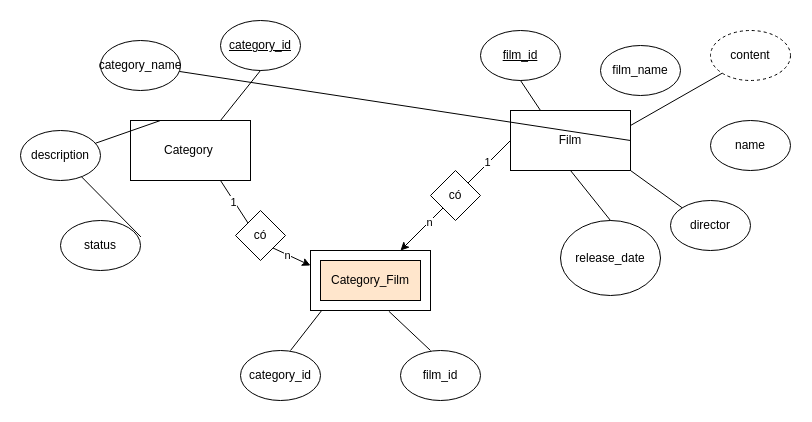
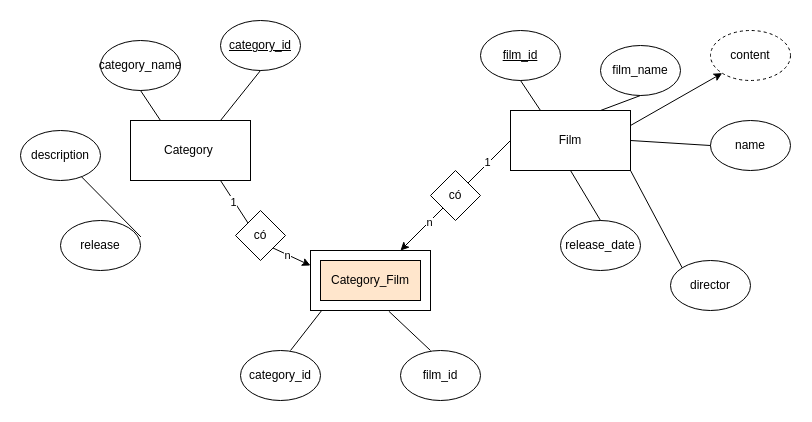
  <mxCell id="0" />
  <mxCell id="1" parent="0" />
  <mxCell id="2" value="Category&amp;nbsp;" style="rounded=0;whiteSpace=wrap;html=1;" vertex="1" parent="1"><mxGeometry x="130" y="120" width="120" height="60" as="geometry" /></mxCell>
  <mxCell id="3" value="Film" style="rounded=0;whiteSpace=wrap;html=1;" vertex="1" parent="1"><mxGeometry x="510" y="110" width="120" height="60" as="geometry" /></mxCell>
  <mxCell id="4" value="" style="rounded=0;whiteSpace=wrap;html=1;" vertex="1" parent="1"><mxGeometry x="310" y="250" width="120" height="60" as="geometry" /></mxCell>
  <mxCell id="5" value="Category_Film" style="rounded=0;whiteSpace=wrap;html=1;fillColor=#ffe6cc;" vertex="1" parent="1"><mxGeometry x="320" y="260" width="100" height="40" as="geometry" /></mxCell>
  <mxCell id="6" value="&lt;u&gt;category_id&lt;/u&gt;" style="ellipse;whiteSpace=wrap;html=1;" vertex="1" parent="1"><mxGeometry x="220" y="20" width="80" height="50" as="geometry" /></mxCell>
- <mxCell id="7" value="status" style="ellipse;whiteSpace=wrap;html=1;" vertex="1" parent="1"><mxGeometry x="60" y="220" width="80" height="50" as="geometry" /></mxCell>
+ <mxCell id="7" value="release" style="ellipse;whiteSpace=wrap;html=1;" vertex="1" parent="1"><mxGeometry x="60" y="220" width="80" height="50" as="geometry" /></mxCell>
  <mxCell id="8" value="description" style="ellipse;whiteSpace=wrap;html=1;" vertex="1" parent="1"><mxGeometry x="20" y="130" width="80" height="50" as="geometry" /></mxCell>
  <mxCell id="9" value="category_name" style="ellipse;whiteSpace=wrap;html=1;" vertex="1" parent="1"><mxGeometry x="100" y="40" width="80" height="50" as="geometry" /></mxCell>
  <mxCell id="10" value="name" style="ellipse;whiteSpace=wrap;html=1;" vertex="1" parent="1"><mxGeometry x="710" y="120" width="80" height="50" as="geometry" /></mxCell>
  <mxCell id="11" value="content" style="ellipse;whiteSpace=wrap;html=1;dashed=1;" vertex="1" parent="1"><mxGeometry x="710" y="30" width="80" height="50" as="geometry" /></mxCell>
  <mxCell id="12" value="film_name" style="ellipse;whiteSpace=wrap;html=1;" vertex="1" parent="1"><mxGeometry x="600" y="45" width="80" height="50" as="geometry" /></mxCell>
  <mxCell id="13" value="&lt;u&gt;film_id&lt;/u&gt;" style="ellipse;whiteSpace=wrap;html=1;" vertex="1" parent="1"><mxGeometry x="480" y="30" width="80" height="50" as="geometry" /></mxCell>
- <mxCell id="14" value="release_date" style="ellipse;whiteSpace=wrap;html=1;" vertex="1" parent="1"><mxGeometry x="560" y="220" width="100" height="75" as="geometry" /></mxCell>
- <mxCell id="15" value="director" style="ellipse;whiteSpace=wrap;html=1;" vertex="1" parent="1"><mxGeometry x="670" y="200" width="80" height="50" as="geometry" /></mxCell>
+ <mxCell id="14" value="release_date" style="ellipse;whiteSpace=wrap;html=1;" vertex="1" parent="1"><mxGeometry x="560" y="220" width="80" height="50" as="geometry" /></mxCell>
+ <mxCell id="15" value="director" style="ellipse;whiteSpace=wrap;html=1;" vertex="1" parent="1"><mxGeometry x="670" y="260" width="80" height="50" as="geometry" /></mxCell>
  <mxCell id="16" value="category_id" style="ellipse;whiteSpace=wrap;html=1;" vertex="1" parent="1"><mxGeometry x="240" y="350" width="80" height="50" as="geometry" /></mxCell>
  <mxCell id="17" value="film_id" style="ellipse;whiteSpace=wrap;html=1;" vertex="1" parent="1"><mxGeometry x="400" y="350" width="80" height="50" as="geometry" /></mxCell>
  <mxCell id="18" value="" style="endArrow=none;html=1;rounded=0;entryX=0.5;entryY=1;entryDx=0;entryDy=0;exitX=0.75;exitY=0;exitDx=0;exitDy=0;" edge="1" parent="1" source="2" target="6"><mxGeometry width="50" height="50" relative="1" as="geometry"><mxPoint x="360" y="260" as="sourcePoint" /><mxPoint x="410" y="210" as="targetPoint" /></mxGeometry></mxCell>
- <mxCell id="19" value="" style="endArrow=none;html=1;rounded=0;exitX=0.25;exitY=0;exitDx=0;exitDy=0;" edge="1" parent="1" source="2" target="8"><mxGeometry width="50" height="50" relative="1" as="geometry"><mxPoint x="360" y="260" as="sourcePoint" /><mxPoint x="410" y="210" as="targetPoint" /></mxGeometry></mxCell>
+ <mxCell id="19" value="" style="endArrow=none;html=1;rounded=0;entryX=0.5;entryY=1;entryDx=0;entryDy=0;exitX=0.25;exitY=0;exitDx=0;exitDy=0;" edge="1" parent="1" source="2" target="9"><mxGeometry width="50" height="50" relative="1" as="geometry"><mxPoint x="360" y="260" as="sourcePoint" /><mxPoint x="410" y="210" as="targetPoint" /></mxGeometry></mxCell>
  <mxCell id="20" value="" style="endArrow=none;html=1;rounded=0;exitX=1.005;exitY=0.328;exitDx=0;exitDy=0;exitPerimeter=0;" edge="1" parent="1" source="7" target="8"><mxGeometry width="50" height="50" relative="1" as="geometry"><mxPoint x="360" y="260" as="sourcePoint" /><mxPoint x="410" y="210" as="targetPoint" /></mxGeometry></mxCell>
  <mxCell id="21" value="" style="endArrow=none;html=1;rounded=0;entryX=0.5;entryY=1;entryDx=0;entryDy=0;exitX=0.25;exitY=0;exitDx=0;exitDy=0;" edge="1" parent="1" source="3" target="13"><mxGeometry width="50" height="50" relative="1" as="geometry"><mxPoint x="360" y="260" as="sourcePoint" /><mxPoint x="410" y="210" as="targetPoint" /></mxGeometry></mxCell>
- <mxCell id="23" value="" style="endArrow=none;html=1;rounded=0;entryX=0;entryY=1;entryDx=0;entryDy=0;exitX=1;exitY=0.25;exitDx=0;exitDy=0;" edge="1" parent="1" source="3" target="11"><mxGeometry width="50" height="50" relative="1" as="geometry"><mxPoint x="360" y="260" as="sourcePoint" /><mxPoint x="410" y="210" as="targetPoint" /></mxGeometry></mxCell>
- <mxCell id="24" value="" style="endArrow=none;html=1;rounded=0;exitX=1;exitY=0.5;exitDx=0;exitDy=0;" edge="1" parent="1" source="3" target="9"><mxGeometry width="50" height="50" relative="1" as="geometry"><mxPoint x="360" y="260" as="sourcePoint" /><mxPoint x="410" y="210" as="targetPoint" /></mxGeometry></mxCell>
+ <mxCell id="22" value="" style="endArrow=none;html=1;rounded=0;entryX=0.5;entryY=1;entryDx=0;entryDy=0;exitX=0.75;exitY=0;exitDx=0;exitDy=0;" edge="1" parent="1" source="3" target="12"><mxGeometry width="50" height="50" relative="1" as="geometry"><mxPoint x="360" y="260" as="sourcePoint" /><mxPoint x="410" y="210" as="targetPoint" /></mxGeometry></mxCell>
+ <mxCell id="23" value="" style="endArrow=classic;html=1;rounded=0;entryX=0;entryY=1;entryDx=0;entryDy=0;exitX=1;exitY=0.25;exitDx=0;exitDy=0;" edge="1" parent="1" source="3" target="11"><mxGeometry width="50" height="50" relative="1" as="geometry"><mxPoint x="360" y="260" as="sourcePoint" /><mxPoint x="410" y="210" as="targetPoint" /></mxGeometry></mxCell>
+ <mxCell id="24" value="" style="endArrow=none;html=1;rounded=0;entryX=0;entryY=0.5;entryDx=0;entryDy=0;exitX=1;exitY=0.5;exitDx=0;exitDy=0;" edge="1" parent="1" source="3" target="10"><mxGeometry width="50" height="50" relative="1" as="geometry"><mxPoint x="360" y="260" as="sourcePoint" /><mxPoint x="410" y="210" as="targetPoint" /></mxGeometry></mxCell>
  <mxCell id="25" value="" style="endArrow=none;html=1;rounded=0;entryX=0;entryY=0;entryDx=0;entryDy=0;exitX=1;exitY=1;exitDx=0;exitDy=0;" edge="1" parent="1" source="3" target="15"><mxGeometry width="50" height="50" relative="1" as="geometry"><mxPoint x="360" y="260" as="sourcePoint" /><mxPoint x="410" y="210" as="targetPoint" /></mxGeometry></mxCell>
  <mxCell id="26" value="" style="endArrow=none;html=1;rounded=0;entryX=0.5;entryY=1;entryDx=0;entryDy=0;exitX=0.5;exitY=0;exitDx=0;exitDy=0;" edge="1" parent="1" source="14" target="3"><mxGeometry width="50" height="50" relative="1" as="geometry"><mxPoint x="360" y="260" as="sourcePoint" /><mxPoint x="410" y="210" as="targetPoint" /></mxGeometry></mxCell>
  <mxCell id="27" value="" style="endArrow=none;html=1;rounded=0;exitX=0.625;exitY=0;exitDx=0;exitDy=0;exitPerimeter=0;entryX=0.093;entryY=1;entryDx=0;entryDy=0;entryPerimeter=0;" edge="1" parent="1" source="16" target="4"><mxGeometry width="50" height="50" relative="1" as="geometry"><mxPoint x="360" y="260" as="sourcePoint" /><mxPoint x="410" y="210" as="targetPoint" /></mxGeometry></mxCell>
  <mxCell id="28" value="" style="endArrow=none;html=1;rounded=0;exitX=0.375;exitY=0;exitDx=0;exitDy=0;exitPerimeter=0;entryX=0.653;entryY=1.013;entryDx=0;entryDy=0;entryPerimeter=0;" edge="1" parent="1" source="17" target="4"><mxGeometry width="50" height="50" relative="1" as="geometry"><mxPoint x="360" y="260" as="sourcePoint" /><mxPoint x="410" y="210" as="targetPoint" /></mxGeometry></mxCell>
  <mxCell id="29" value="có" style="rhombus;whiteSpace=wrap;html=1;" vertex="1" parent="1"><mxGeometry x="235" y="210" width="50" height="50" as="geometry" /></mxCell>
  <mxCell id="30" value="có" style="rhombus;whiteSpace=wrap;html=1;" vertex="1" parent="1"><mxGeometry x="430" y="170" width="50" height="50" as="geometry" /></mxCell>
  <mxCell id="31" value="" style="endArrow=classic;html=1;rounded=0;entryX=0;entryY=0.25;entryDx=0;entryDy=0;exitX=1;exitY=1;exitDx=0;exitDy=0;" edge="1" parent="1" source="29" target="4"><mxGeometry width="50" height="50" relative="1" as="geometry"><mxPoint x="360" y="260" as="sourcePoint" /><mxPoint x="410" y="210" as="targetPoint" /></mxGeometry></mxCell>
  <mxCell id="32" value="n" style="edgeLabel;html=1;align=center;verticalAlign=middle;resizable=0;points=[];" vertex="1" connectable="0" parent="31"><mxGeometry x="-0.241" relative="1" as="geometry"><mxPoint as="offset" /></mxGeometry></mxCell>
  <mxCell id="33" value="" style="endArrow=classic;html=1;rounded=0;entryX=0.75;entryY=0;entryDx=0;entryDy=0;exitX=0;exitY=1;exitDx=0;exitDy=0;" edge="1" parent="1" source="30" target="4"><mxGeometry width="50" height="50" relative="1" as="geometry"><mxPoint x="360" y="260" as="sourcePoint" /><mxPoint x="410" y="210" as="targetPoint" /></mxGeometry></mxCell>
  <mxCell id="34" value="n" style="edgeLabel;html=1;align=center;verticalAlign=middle;resizable=0;points=[];" vertex="1" connectable="0" parent="33"><mxGeometry x="-0.318" relative="1" as="geometry"><mxPoint as="offset" /></mxGeometry></mxCell>
  <mxCell id="35" value="" style="endArrow=none;html=1;rounded=0;entryX=0;entryY=0;entryDx=0;entryDy=0;exitX=0.75;exitY=1;exitDx=0;exitDy=0;" edge="1" parent="1" source="2" target="29"><mxGeometry width="50" height="50" relative="1" as="geometry"><mxPoint x="360" y="260" as="sourcePoint" /><mxPoint x="410" y="210" as="targetPoint" /></mxGeometry></mxCell>
  <mxCell id="36" value="1" style="edgeLabel;html=1;align=center;verticalAlign=middle;resizable=0;points=[];" vertex="1" connectable="0" parent="35"><mxGeometry x="0.004" y="-1" relative="1" as="geometry"><mxPoint as="offset" /></mxGeometry></mxCell>
  <mxCell id="37" value="" style="endArrow=none;html=1;rounded=0;entryX=1;entryY=0;entryDx=0;entryDy=0;exitX=0;exitY=0.5;exitDx=0;exitDy=0;" edge="1" parent="1" source="3" target="30"><mxGeometry width="50" height="50" relative="1" as="geometry"><mxPoint x="360" y="260" as="sourcePoint" /><mxPoint x="410" y="210" as="targetPoint" /></mxGeometry></mxCell>
  <mxCell id="38" value="1" style="edgeLabel;html=1;align=center;verticalAlign=middle;resizable=0;points=[];" vertex="1" connectable="0" parent="37"><mxGeometry x="0.075" y="-1" relative="1" as="geometry"><mxPoint as="offset" /></mxGeometry></mxCell>
